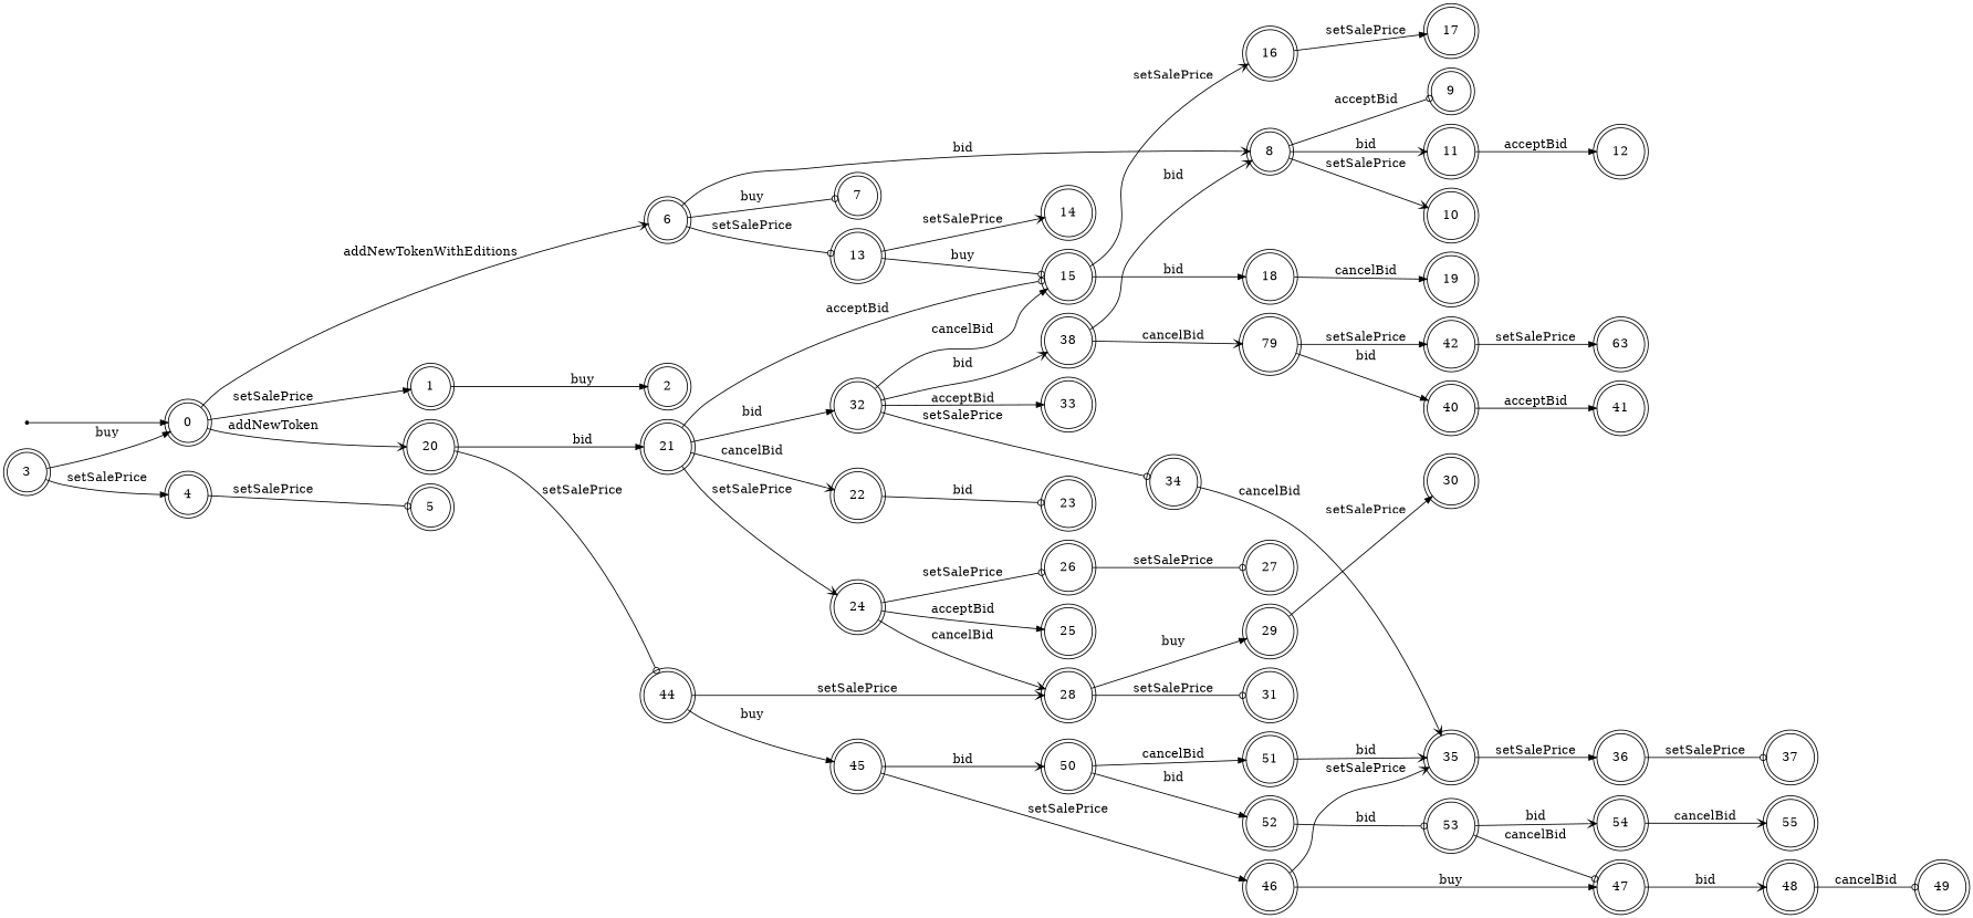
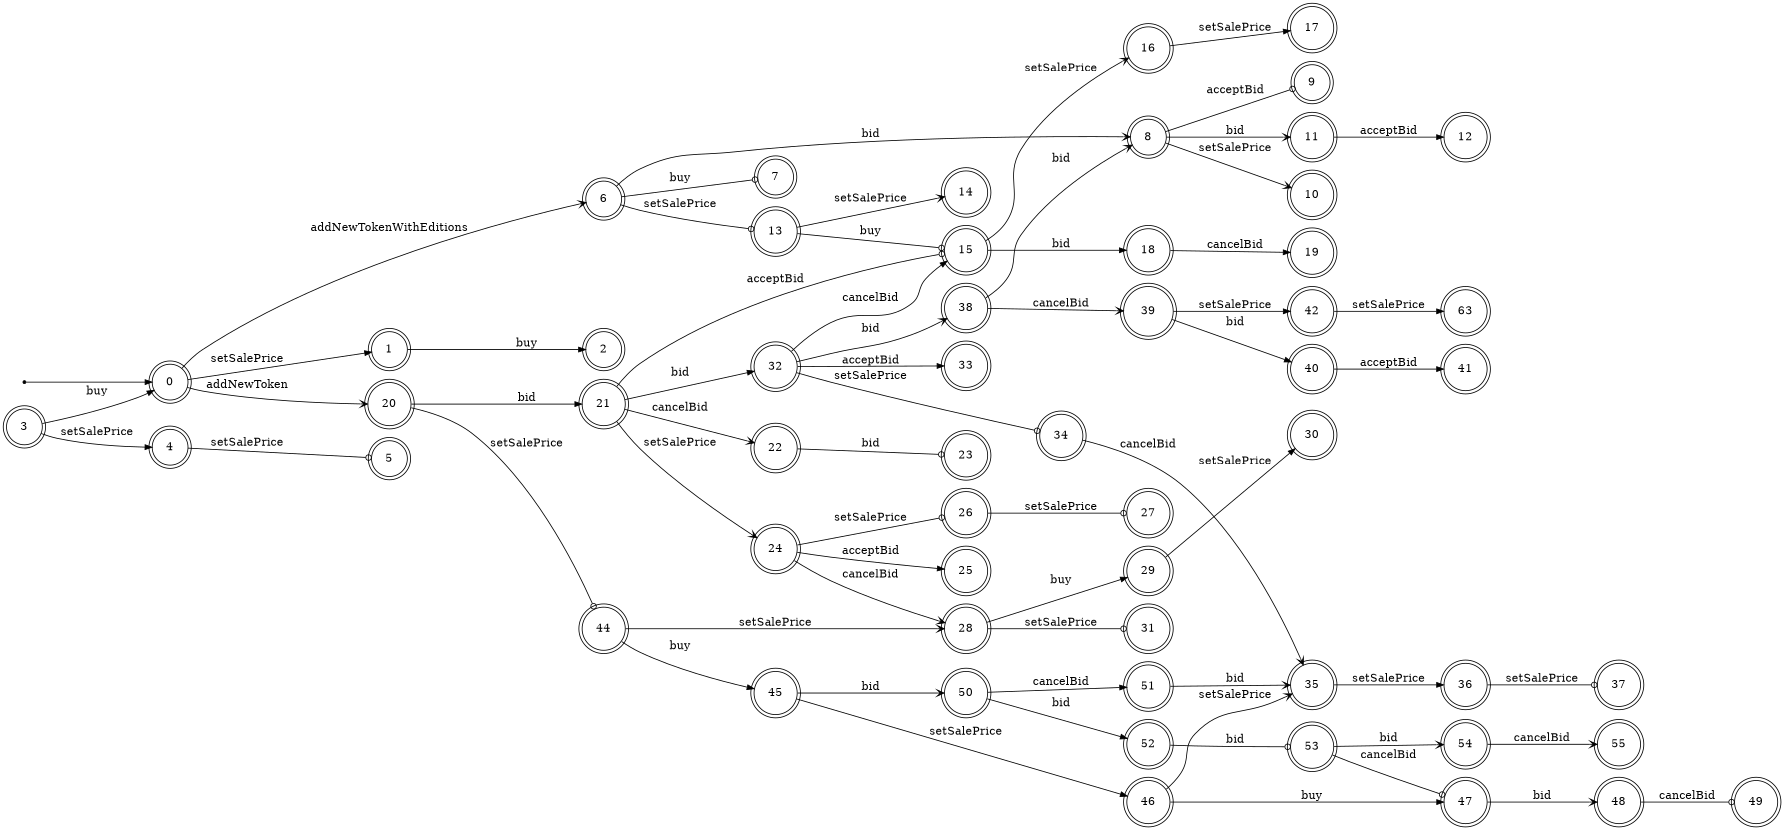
  digraph {
    rankdir=LR
    ranksep=0.5
    node [fontsize=14.0 shape=doublecircle]
    edge [arrowhead=normal arrowsize=0.85 fontsize=14.0]
    Initial [shape=point]
    0
    1
    20
    6
    2
    21
    44
    3
    4
    13
    8
    7
    11
    12
    14
    15
    16
    18
    17
    19
    22
    24
    32
    28
    45
    23
    25
    26
    33
    34
    38
    27
    29
    31
    30
    5
    35
-   39 [label=79]
+   39
    36
    37
    40
    42
    10
    9
    41
    n47 [label=63]
    46
    50
    47
    51
    52
    48
    49
    53
    54
    55
    Initial -> 0 [fontsize=""]
    0 -> 1 [label=" setSalePrice "]
    0 -> 20 [arrowhead=vee label=" addNewToken "]
    0 -> 6 [arrowhead=vee label=" addNewTokenWithEditions "]
    1 -> 2 [label=" buy "]
    20 -> 21 [label=" bid "]
    20 -> 44 [arrowhead=odot label=" setSalePrice "]
    6 -> 13 [arrowhead=odot label=" setSalePrice "]
    6 -> 8 [arrowhead=vee label=" bid "]
    6 -> 7 [arrowhead=odot label=" buy "]
    21 -> 15 [arrowhead=odot label=" acceptBid "]
    21 -> 22 [arrowhead=vee label=" cancelBid "]
    21 -> 24 [arrowhead=vee label=" setSalePrice "]
    21 -> 32 [label=" bid "]
    44 -> 28 [arrowhead=vee label=" setSalePrice "]
    44 -> 45 [label=" buy "]
    3 -> 0 [label=" buy "]
    3 -> 4 [label=" setSalePrice "]
    4 -> 5 [arrowhead=odot label=" setSalePrice "]
    13 -> 14 [arrowhead=vee label=" setSalePrice "]
    13 -> 15 [arrowhead=odot label=" buy "]
    8 -> 11 [arrowhead=vee label=" bid "]
    8 -> 10 [arrowhead=vee label=" setSalePrice "]
    8 -> 9 [arrowhead=odot label=" acceptBid "]
    11 -> 12 [label=" acceptBid "]
    15 -> 16 [arrowhead=vee label=" setSalePrice "]
    15 -> 18 [label=" bid "]
    16 -> 17 [label=" setSalePrice "]
    18 -> 19 [label=" cancelBid "]
    22 -> 23 [arrowhead=odot label=" bid "]
    24 -> 28 [arrowhead=vee label=" cancelBid "]
    24 -> 25 [label=" acceptBid "]
    24 -> 26 [arrowhead=odot label=" setSalePrice "]
    32 -> 15 [label=" cancelBid "]
    32 -> 33 [label=" acceptBid "]
    32 -> 34 [arrowhead=odot label=" setSalePrice "]
    32 -> 38 [arrowhead=vee label=" bid "]
    28 -> 29 [label=" buy "]
    28 -> 31 [arrowhead=odot label=" setSalePrice "]
    45 -> 46 [label=" setSalePrice "]
    45 -> 50 [arrowhead=vee label=" bid "]
    26 -> 27 [arrowhead=odot label=" setSalePrice "]
    34 -> 35 [arrowhead=vee label=" cancelBid "]
    38 -> 8 [arrowhead=vee label=" bid "]
    38 -> 39 [arrowhead=vee label=" cancelBid "]
    29 -> 30 [label=" setSalePrice "]
    35 -> 36 [label=" setSalePrice "]
    39 -> 40 [label=" bid "]
    39 -> 42 [label=" setSalePrice "]
    36 -> 37 [arrowhead=odot label=" setSalePrice "]
    40 -> 41 [label=" acceptBid "]
    42 -> n47 [label=" setSalePrice "]
    46 -> 35 [arrowhead=vee label=" setSalePrice "]
    46 -> 47 [label=" buy "]
    50 -> 51 [label=" cancelBid "]
    50 -> 52 [label=" bid "]
    47 -> 48 [arrowhead=vee label=" bid "]
    51 -> 35 [arrowhead=vee label=" bid "]
    52 -> 53 [arrowhead=odot label=" bid "]
    48 -> 49 [arrowhead=odot label=" cancelBid "]
    53 -> 47 [arrowhead=odot label=" cancelBid "]
    53 -> 54 [arrowhead=vee label=" bid "]
    54 -> 55 [arrowhead=vee label=" cancelBid "]
  }
